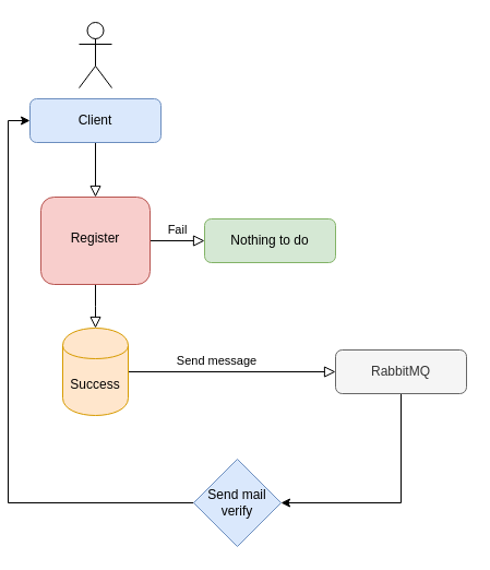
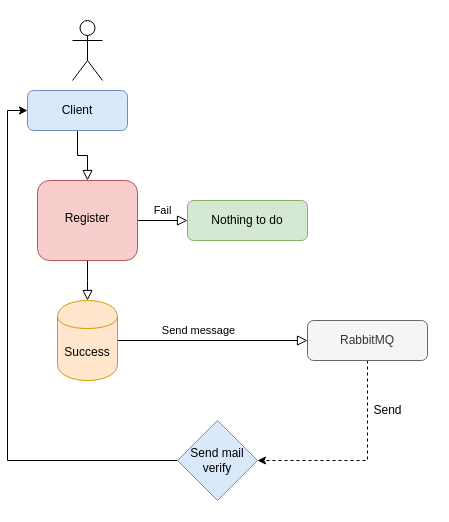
  <mxCell id="0" />
  <mxCell id="1" parent="0" />
  <mxCell id="2" value="" style="rounded=0;html=1;jettySize=auto;orthogonalLoop=1;fontSize=11;endArrow=block;endFill=0;endSize=8;strokeWidth=1;shadow=0;labelBackgroundColor=none;edgeStyle=orthogonalEdgeStyle;" parent="1" source="3" target="6" edge="1"><mxGeometry relative="1" as="geometry" /></mxCell>
- <mxCell id="3" value="Client" style="rounded=1;whiteSpace=wrap;html=1;fontSize=12;glass=0;strokeWidth=1;shadow=0;fillColor=#dae8fc;strokeColor=#6c8ebf;" parent="1" vertex="1"><mxGeometry x="20" y="90" width="120" height="40" as="geometry" /></mxCell>
+ <mxCell id="3" value="Client" style="rounded=1;whiteSpace=wrap;html=1;fontSize=12;glass=0;strokeWidth=1;shadow=0;fillColor=#dae8fc;strokeColor=#6c8ebf;" parent="1" vertex="1"><mxGeometry x="20" y="90" width="100" height="40" as="geometry" /></mxCell>
  <mxCell id="4" value="Success, save" style="rounded=0;html=1;jettySize=auto;orthogonalLoop=1;fontSize=11;endArrow=block;endFill=0;endSize=8;strokeWidth=1;shadow=0;labelBackgroundColor=none;edgeStyle=orthogonalEdgeStyle;" parent="1" source="6" edge="1"><mxGeometry y="50" relative="1" as="geometry"><mxPoint as="offset" /><mxPoint x="80" y="300" as="targetPoint" /></mxGeometry></mxCell>
  <mxCell id="5" value="Fail" style="edgeStyle=orthogonalEdgeStyle;rounded=0;html=1;jettySize=auto;orthogonalLoop=1;fontSize=11;endArrow=block;endFill=0;endSize=8;strokeWidth=1;shadow=0;labelBackgroundColor=none;" parent="1" source="6" target="7" edge="1"><mxGeometry y="10" relative="1" as="geometry"><mxPoint as="offset" /></mxGeometry></mxCell>
  <mxCell id="6" value="Register" style="whiteSpace=wrap;html=1;shadow=0;fontFamily=Helvetica;fontSize=12;align=center;strokeWidth=1;spacing=6;spacingTop=-4;fillColor=#f8cecc;strokeColor=#b85450;rounded=1;" parent="1" vertex="1"><mxGeometry x="30" y="180" width="100" height="80" as="geometry" /></mxCell>
  <mxCell id="7" value="Nothing to do" style="rounded=1;whiteSpace=wrap;html=1;fontSize=12;glass=0;strokeWidth=1;shadow=0;fillColor=#d5e8d4;strokeColor=#82b366;" parent="1" vertex="1"><mxGeometry x="180" y="200" width="120" height="40" as="geometry" /></mxCell>
  <mxCell id="8" value="Send message" style="edgeStyle=orthogonalEdgeStyle;rounded=0;html=1;jettySize=auto;orthogonalLoop=1;fontSize=11;endArrow=block;endFill=0;endSize=8;strokeWidth=1;shadow=0;labelBackgroundColor=none;exitX=1;exitY=0.5;exitDx=0;exitDy=0;" parent="1" source="11" target="10" edge="1"><mxGeometry x="-0.143" y="10" relative="1" as="geometry"><mxPoint as="offset" /><mxPoint x="130" y="340" as="sourcePoint" /><Array as="points" /></mxGeometry></mxCell>
- <mxCell id="9" style="edgeStyle=orthogonalEdgeStyle;rounded=0;orthogonalLoop=1;jettySize=auto;html=1;entryX=1;entryY=0.5;entryDx=0;entryDy=0;" edge="1" parent="1" source="10" target="14"><mxGeometry relative="1" as="geometry"><Array as="points"><mxPoint x="360" y="460" /></Array></mxGeometry></mxCell>
+ <mxCell id="9" style="edgeStyle=orthogonalEdgeStyle;rounded=0;orthogonalLoop=1;jettySize=auto;html=1;entryX=1;entryY=0.5;entryDx=0;entryDy=0;dashed=1;" edge="1" parent="1" source="10" target="14"><mxGeometry relative="1" as="geometry"><Array as="points"><mxPoint x="360" y="460" /></Array></mxGeometry></mxCell>
  <mxCell id="10" value="RabbitMQ" style="rounded=1;whiteSpace=wrap;html=1;fontSize=12;glass=0;strokeWidth=1;shadow=0;fillColor=#f5f5f5;strokeColor=#666666;fontColor=#333333;" parent="1" vertex="1"><mxGeometry x="300" y="320" width="120" height="40" as="geometry" /></mxCell>
  <mxCell id="11" value="Success" style="shape=cylinder;whiteSpace=wrap;html=1;boundedLbl=1;backgroundOutline=1;fillColor=#ffe6cc;strokeColor=#d79b00;" vertex="1" parent="1"><mxGeometry x="50" y="300" width="60" height="80" as="geometry" /></mxCell>
  <mxCell id="12" value="" style="shape=umlActor;verticalLabelPosition=bottom;labelBackgroundColor=#ffffff;verticalAlign=top;html=1;outlineConnect=0;" vertex="1" parent="1"><mxGeometry x="65" y="20" width="30" height="60" as="geometry" /></mxCell>
  <mxCell id="13" style="edgeStyle=orthogonalEdgeStyle;rounded=0;orthogonalLoop=1;jettySize=auto;html=1;entryX=0;entryY=0.5;entryDx=0;entryDy=0;" edge="1" parent="1" source="14" target="3"><mxGeometry relative="1" as="geometry" /></mxCell>
  <mxCell id="14" value="Send mail&lt;br&gt;verify" style="rhombus;whiteSpace=wrap;html=1;fillColor=#dae8fc;strokeColor=#6c8ebf;" vertex="1" parent="1"><mxGeometry x="170" y="420" width="80" height="80" as="geometry" /></mxCell>
+ <mxCell id="15" value="Send" style="text;html=1;align=center;verticalAlign=middle;resizable=0;points=[];autosize=1;" vertex="1" parent="1"><mxGeometry x="360" y="400" width="40" height="20" as="geometry" /></mxCell>
